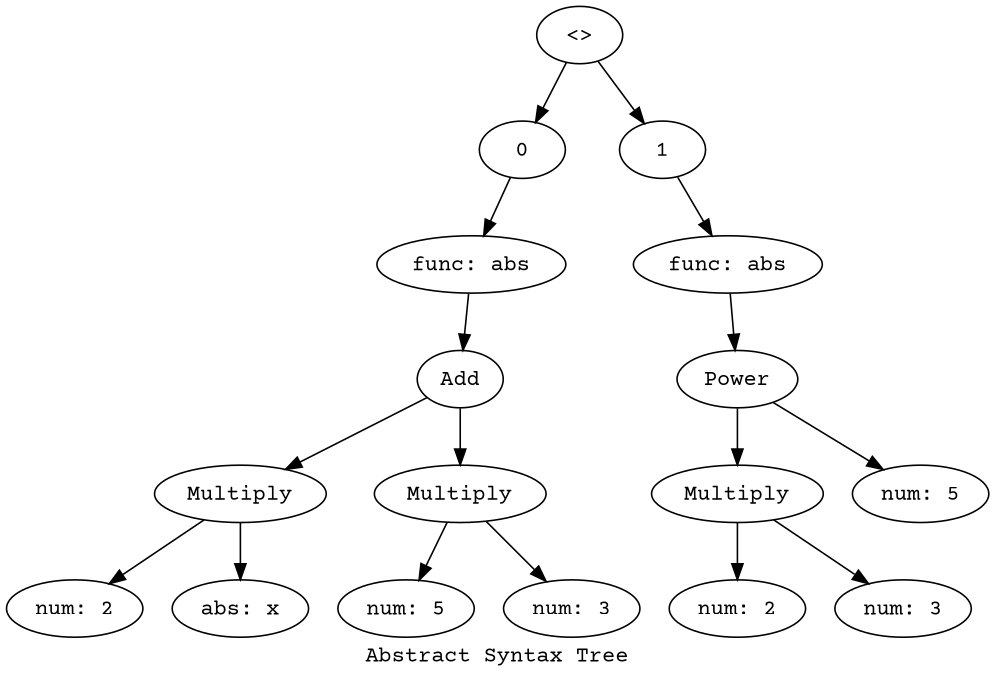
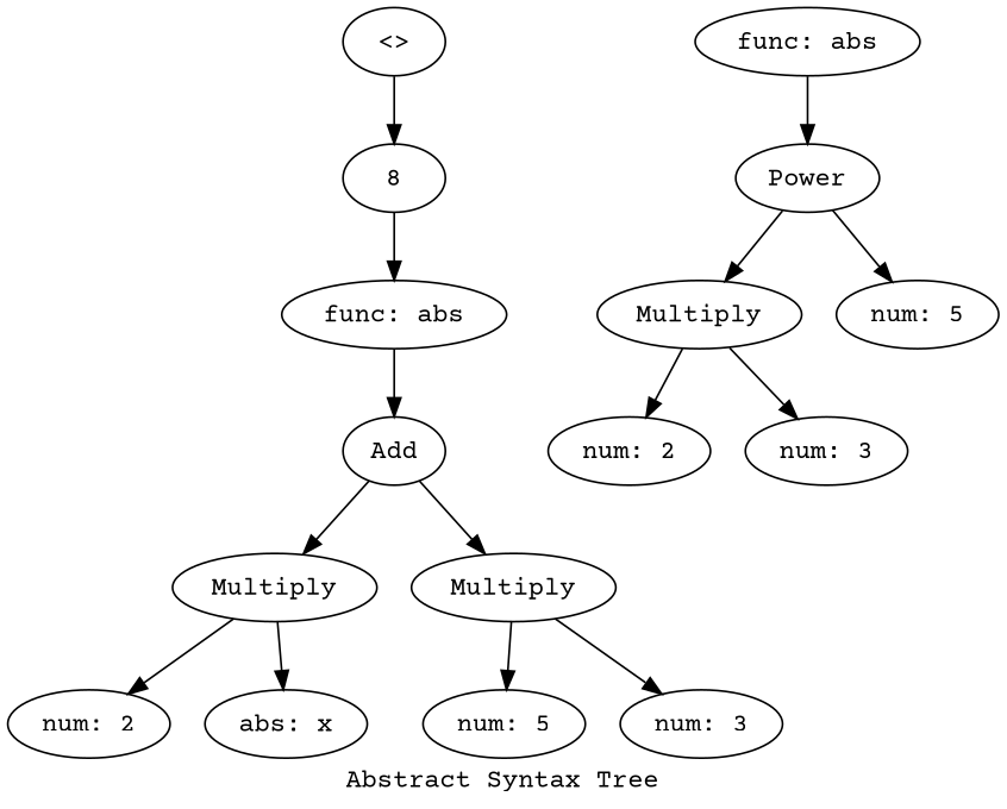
  digraph {
    fontname="Courier Prime"
    label="Abstract Syntax Tree"
    node [fontname="Courier Prime"]
    edge [fontname="Courier Prime"]
    n1 [label="<>"]
-   n2 [label=0]
-   n3 [label=1]
+   n2 [label=8]
    n4 [label="func: abs"]
    n5 [label="func: abs"]
    n6 [label=Add]
    n7 [label=Multiply]
    n8 [label=Multiply]
    n9 [label="num: 2"]
    n10 [label="abs: x"]
    n11 [label="num: 5"]
    n12 [label="num: 3"]
    n13 [label=Power]
    n14 [label=Multiply]
    n15 [label="num: 5"]
    n16 [label="num: 2"]
    n17 [label="num: 3"]
    n1 -> n2
-   n1 -> n3
    n2 -> n4
-   n3 -> n5
    n4 -> n6
    n5 -> n13
    n6 -> n7
    n6 -> n8
    n7 -> n9
    n7 -> n10
    n8 -> n11
    n8 -> n12
    n13 -> n14
    n13 -> n15
    n14 -> n16
    n14 -> n17
  }
